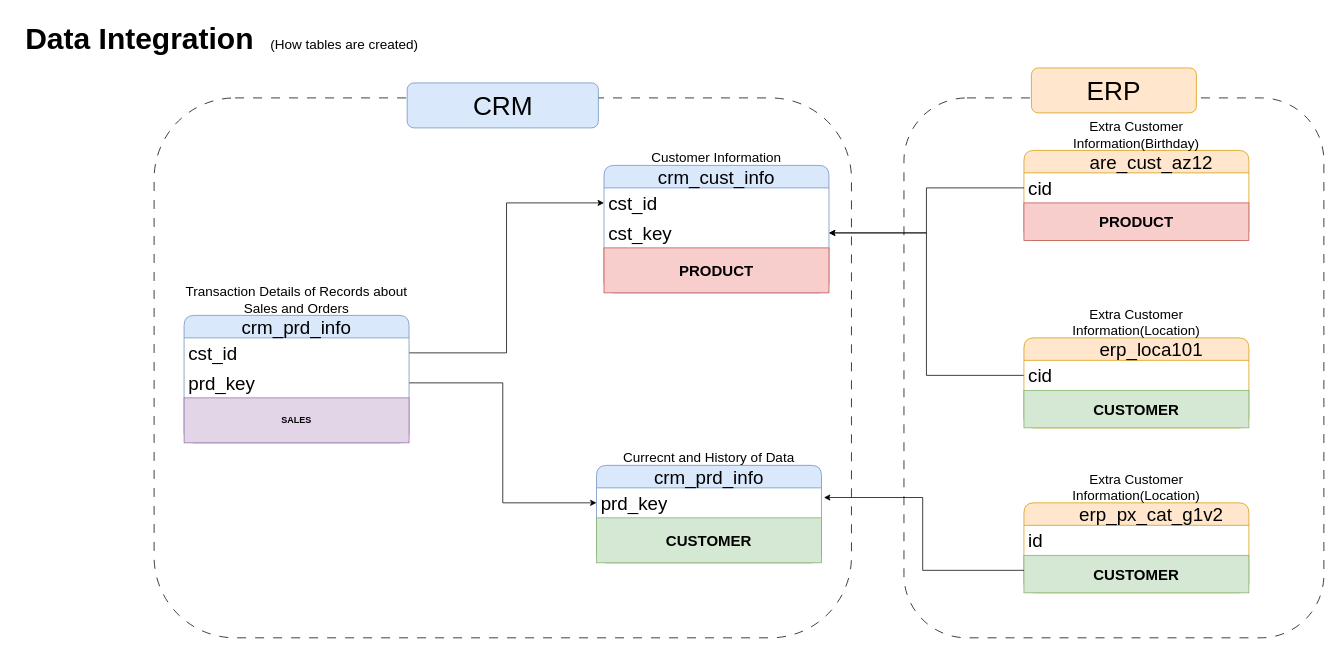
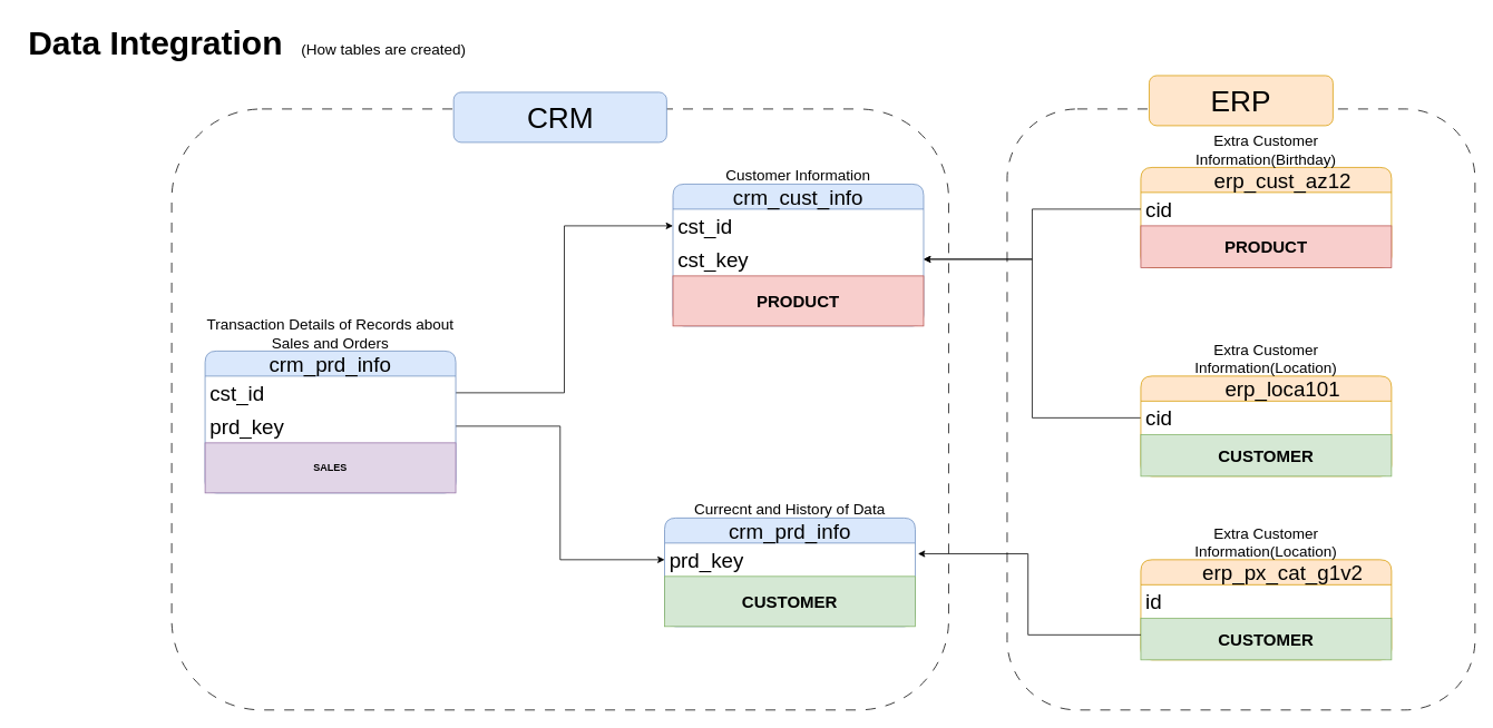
  <mxCell id="0" />
  <mxCell id="1" parent="0" />
  <mxCell id="2" value="" style="rounded=1;whiteSpace=wrap;html=1;fillColor=none;dashed=1;dashPattern=12 12;" parent="1" vertex="1"><mxGeometry x="1205" y="130" width="560" height="720" as="geometry" /></mxCell>
  <mxCell id="3" value="" style="rounded=1;whiteSpace=wrap;html=1;fillColor=none;dashed=1;dashPattern=12 12;" parent="1" vertex="1"><mxGeometry x="205" y="130" width="930" height="720" as="geometry" /></mxCell>
  <mxCell id="4" value="&lt;b&gt;Data Integration&amp;nbsp;&amp;nbsp;&lt;/b&gt;&lt;font style=&quot;font-size: 18px;&quot;&gt;(How tables are created)&lt;/font&gt;" style="text;html=1;align=center;verticalAlign=middle;resizable=0;points=[];autosize=1;strokeColor=none;fillColor=none;fontSize=40;" parent="1" vertex="1"><mxGeometry x="20" y="20" width="550" height="60" as="geometry" /></mxCell>
  <mxCell id="5" value="" style="group;rounded=1;" parent="1" vertex="1" connectable="0"><mxGeometry x="805" y="190" width="300" height="100" as="geometry" /></mxCell>
  <mxCell id="6" value="crm_cust_info" style="swimlane;fontStyle=0;childLayout=stackLayout;horizontal=1;startSize=30;horizontalStack=0;resizeParent=1;resizeParentMax=0;resizeLast=0;collapsible=1;marginBottom=0;whiteSpace=wrap;html=1;rounded=1;fillColor=#dae8fc;strokeColor=#6c8ebf;fontSize=25;" parent="5" vertex="1"><mxGeometry y="30" width="300" height="170" as="geometry" /></mxCell>
  <mxCell id="7" value="cst_id" style="text;strokeColor=none;fillColor=none;align=left;verticalAlign=middle;spacingLeft=4;spacingRight=4;overflow=hidden;points=[[0,0.5],[1,0.5]];portConstraint=eastwest;rotatable=0;whiteSpace=wrap;html=1;fontSize=25;rounded=1;" parent="6" vertex="1"><mxGeometry y="30" width="300" height="40" as="geometry" /></mxCell>
  <mxCell id="8" value="cst_key" style="text;strokeColor=none;fillColor=none;align=left;verticalAlign=middle;spacingLeft=4;spacingRight=4;overflow=hidden;points=[[0,0.5],[1,0.5]];portConstraint=eastwest;rotatable=0;whiteSpace=wrap;html=1;fontSize=25;rounded=1;" parent="6" vertex="1"><mxGeometry y="70" width="300" height="40" as="geometry" /></mxCell>
  <mxCell id="9" value="&lt;b&gt;&lt;font style=&quot;font-size: 20px;&quot;&gt;PRODUCT&lt;/font&gt;&lt;/b&gt;" style="rounded=0;whiteSpace=wrap;html=1;fillColor=#f8cecc;strokeColor=#b85450;" vertex="1" parent="6"><mxGeometry y="110" width="300" height="60" as="geometry" /></mxCell>
  <mxCell id="10" value="&lt;font style=&quot;font-size: 18px;&quot;&gt;Customer Information&lt;/font&gt;" style="text;html=1;align=center;verticalAlign=middle;whiteSpace=wrap;rounded=1;" parent="5" vertex="1"><mxGeometry width="300" height="40" as="geometry" /></mxCell>
  <mxCell id="11" value="" style="group;rounded=1;" parent="1" vertex="1" connectable="0"><mxGeometry x="795" y="590" width="300" height="100" as="geometry" /></mxCell>
  <mxCell id="12" value="crm_prd_info" style="swimlane;fontStyle=0;childLayout=stackLayout;horizontal=1;startSize=30;horizontalStack=0;resizeParent=1;resizeParentMax=0;resizeLast=0;collapsible=1;marginBottom=0;whiteSpace=wrap;html=1;rounded=1;fillColor=#dae8fc;strokeColor=#6c8ebf;fontSize=25;" parent="11" vertex="1"><mxGeometry y="30" width="300" height="130" as="geometry" /></mxCell>
  <mxCell id="13" value="prd_key" style="text;strokeColor=none;fillColor=none;align=left;verticalAlign=middle;spacingLeft=4;spacingRight=4;overflow=hidden;points=[[0,0.5],[1,0.5]];portConstraint=eastwest;rotatable=0;whiteSpace=wrap;html=1;fontSize=25;rounded=1;" parent="12" vertex="1"><mxGeometry y="30" width="300" height="40" as="geometry" /></mxCell>
  <mxCell id="14" value="&lt;b&gt;&lt;font style=&quot;font-size: 20px;&quot;&gt;CUSTOMER&lt;/font&gt;&lt;/b&gt;" style="rounded=0;whiteSpace=wrap;html=1;fillColor=#d5e8d4;strokeColor=#82b366;" vertex="1" parent="12"><mxGeometry y="70" width="300" height="60" as="geometry" /></mxCell>
  <mxCell id="15" value="&lt;font style=&quot;font-size: 18px;&quot;&gt;Currecnt and History of Data&lt;/font&gt;" style="text;html=1;align=center;verticalAlign=middle;whiteSpace=wrap;rounded=1;" parent="11" vertex="1"><mxGeometry width="300" height="40" as="geometry" /></mxCell>
  <mxCell id="16" style="edgeStyle=orthogonalEdgeStyle;rounded=0;orthogonalLoop=1;jettySize=auto;html=1;entryX=0;entryY=0.5;entryDx=0;entryDy=0;" parent="1" source="20" target="7" edge="1"><mxGeometry relative="1" as="geometry" /></mxCell>
  <mxCell id="17" style="edgeStyle=orthogonalEdgeStyle;rounded=0;orthogonalLoop=1;jettySize=auto;html=1;entryX=0;entryY=0.5;entryDx=0;entryDy=0;" parent="1" source="21" target="13" edge="1"><mxGeometry relative="1" as="geometry" /></mxCell>
  <mxCell id="18" value="" style="group" parent="1" vertex="1" connectable="0"><mxGeometry x="245" y="380" width="300" height="150" as="geometry" /></mxCell>
  <mxCell id="19" value="crm_prd_info" style="swimlane;fontStyle=0;childLayout=stackLayout;horizontal=1;startSize=30;horizontalStack=0;resizeParent=1;resizeParentMax=0;resizeLast=0;collapsible=1;marginBottom=0;whiteSpace=wrap;html=1;rounded=1;fillColor=#dae8fc;strokeColor=#6c8ebf;fontSize=25;" parent="18" vertex="1"><mxGeometry y="40" width="300" height="170" as="geometry" /></mxCell>
  <mxCell id="20" value="cst_id" style="text;strokeColor=none;fillColor=none;align=left;verticalAlign=middle;spacingLeft=4;spacingRight=4;overflow=hidden;points=[[0,0.5],[1,0.5]];portConstraint=eastwest;rotatable=0;whiteSpace=wrap;html=1;fontSize=25;rounded=1;" parent="19" vertex="1"><mxGeometry y="30" width="300" height="40" as="geometry" /></mxCell>
  <mxCell id="21" value="prd_key" style="text;strokeColor=none;fillColor=none;align=left;verticalAlign=middle;spacingLeft=4;spacingRight=4;overflow=hidden;points=[[0,0.5],[1,0.5]];portConstraint=eastwest;rotatable=0;whiteSpace=wrap;html=1;fontSize=25;rounded=1;" parent="19" vertex="1"><mxGeometry y="70" width="300" height="40" as="geometry" /></mxCell>
  <mxCell id="22" value="&lt;b&gt;SALES&lt;/b&gt;" style="rounded=0;whiteSpace=wrap;html=1;fillColor=#e1d5e7;strokeColor=#9673a6;" vertex="1" parent="19"><mxGeometry y="110" width="300" height="60" as="geometry" /></mxCell>
  <mxCell id="23" value="&lt;font style=&quot;font-size: 18px;&quot;&gt;Transaction Details of Records about Sales and Orders&lt;/font&gt;" style="text;html=1;align=center;verticalAlign=middle;whiteSpace=wrap;rounded=1;" parent="18" vertex="1"><mxGeometry width="300" height="40" as="geometry" /></mxCell>
  <mxCell id="24" value="" style="group" parent="1" vertex="1" connectable="0"><mxGeometry x="1365" y="160" width="300" height="110" as="geometry" /></mxCell>
- <mxCell id="25" value="&lt;blockquote style=&quot;margin: 0 0 0 40px; border: none; padding: 0px;&quot;&gt;are_cust_az12&lt;/blockquote&gt;" style="swimlane;fontStyle=0;childLayout=stackLayout;horizontal=1;startSize=30;horizontalStack=0;resizeParent=1;resizeParentMax=0;resizeLast=0;collapsible=1;marginBottom=0;whiteSpace=wrap;html=1;rounded=1;fillColor=#ffe6cc;strokeColor=#d79b00;fontSize=25;" parent="24" vertex="1"><mxGeometry y="40" width="300" height="120" as="geometry" /></mxCell>
+ <mxCell id="25" value="&lt;blockquote style=&quot;margin: 0 0 0 40px; border: none; padding: 0px;&quot;&gt;erp_cust_az12&lt;/blockquote&gt;" style="swimlane;fontStyle=0;childLayout=stackLayout;horizontal=1;startSize=30;horizontalStack=0;resizeParent=1;resizeParentMax=0;resizeLast=0;collapsible=1;marginBottom=0;whiteSpace=wrap;html=1;rounded=1;fillColor=#ffe6cc;strokeColor=#d79b00;fontSize=25;" parent="24" vertex="1"><mxGeometry y="40" width="300" height="120" as="geometry" /></mxCell>
  <mxCell id="26" value="cid" style="text;strokeColor=none;fillColor=none;align=left;verticalAlign=middle;spacingLeft=4;spacingRight=4;overflow=hidden;points=[[0,0.5],[1,0.5]];portConstraint=eastwest;rotatable=0;whiteSpace=wrap;html=1;fontSize=25;rounded=1;" parent="25" vertex="1"><mxGeometry y="30" width="300" height="40" as="geometry" /></mxCell>
  <mxCell id="27" value="&lt;b&gt;&lt;font style=&quot;font-size: 20px;&quot;&gt;PRODUCT&lt;/font&gt;&lt;/b&gt;" style="rounded=0;whiteSpace=wrap;html=1;fillColor=#f8cecc;strokeColor=#b85450;" vertex="1" parent="25"><mxGeometry y="70" width="300" height="50" as="geometry" /></mxCell>
  <mxCell id="28" value="&lt;span style=&quot;font-size: 18px;&quot;&gt;Extra Customer Information(Birthday)&lt;/span&gt;" style="text;html=1;align=center;verticalAlign=middle;whiteSpace=wrap;rounded=1;" parent="24" vertex="1"><mxGeometry width="300" height="40" as="geometry" /></mxCell>
  <mxCell id="29" value="" style="group" parent="1" vertex="1" connectable="0"><mxGeometry x="1365" y="630" width="300" height="110" as="geometry" /></mxCell>
  <mxCell id="30" value="&lt;blockquote style=&quot;margin: 0 0 0 40px; border: none; padding: 0px;&quot;&gt;erp_px_cat_g1v2&lt;/blockquote&gt;" style="swimlane;fontStyle=0;childLayout=stackLayout;horizontal=1;startSize=30;horizontalStack=0;resizeParent=1;resizeParentMax=0;resizeLast=0;collapsible=1;marginBottom=0;whiteSpace=wrap;html=1;rounded=1;fillColor=#ffe6cc;strokeColor=#d79b00;fontSize=25;" parent="29" vertex="1"><mxGeometry y="40" width="300" height="120" as="geometry" /></mxCell>
  <mxCell id="31" value="id" style="text;strokeColor=none;fillColor=none;align=left;verticalAlign=middle;spacingLeft=4;spacingRight=4;overflow=hidden;points=[[0,0.5],[1,0.5]];portConstraint=eastwest;rotatable=0;whiteSpace=wrap;html=1;fontSize=25;rounded=1;" parent="30" vertex="1"><mxGeometry y="30" width="300" height="40" as="geometry" /></mxCell>
  <mxCell id="32" value="&lt;b&gt;&lt;font style=&quot;font-size: 20px;&quot;&gt;CUSTOMER&lt;/font&gt;&lt;/b&gt;" style="rounded=0;whiteSpace=wrap;html=1;fillColor=#d5e8d4;strokeColor=#82b366;" vertex="1" parent="30"><mxGeometry y="70" width="300" height="50" as="geometry" /></mxCell>
  <mxCell id="33" value="&lt;span style=&quot;font-size: 18px;&quot;&gt;Extra Customer Information(Location)&lt;/span&gt;" style="text;html=1;align=center;verticalAlign=middle;whiteSpace=wrap;rounded=1;" parent="29" vertex="1"><mxGeometry width="300" height="40" as="geometry" /></mxCell>
  <mxCell id="34" style="edgeStyle=orthogonalEdgeStyle;rounded=0;orthogonalLoop=1;jettySize=auto;html=1;exitX=0;exitY=0.5;exitDx=0;exitDy=0;entryX=1;entryY=0.5;entryDx=0;entryDy=0;" parent="1" source="26" target="8" edge="1"><mxGeometry relative="1" as="geometry" /></mxCell>
  <mxCell id="35" style="edgeStyle=orthogonalEdgeStyle;rounded=0;orthogonalLoop=1;jettySize=auto;html=1;exitX=0;exitY=0.5;exitDx=0;exitDy=0;entryX=1;entryY=0.5;entryDx=0;entryDy=0;" parent="1" source="41" target="8" edge="1"><mxGeometry relative="1" as="geometry" /></mxCell>
  <mxCell id="36" style="edgeStyle=orthogonalEdgeStyle;rounded=0;orthogonalLoop=1;jettySize=auto;html=1;exitX=0;exitY=0.75;exitDx=0;exitDy=0;entryX=1.011;entryY=0.322;entryDx=0;entryDy=0;entryPerimeter=0;" parent="1" source="30" target="13" edge="1"><mxGeometry relative="1" as="geometry" /></mxCell>
  <mxCell id="37" value="&lt;font style=&quot;font-size: 35px;&quot;&gt;CRM&lt;/font&gt;" style="rounded=1;whiteSpace=wrap;html=1;fillColor=#dae8fc;strokeColor=#6c8ebf;" parent="1" vertex="1"><mxGeometry x="542.5" y="110" width="255" height="60" as="geometry" /></mxCell>
  <mxCell id="38" value="&lt;font style=&quot;font-size: 35px;&quot;&gt;ERP&lt;/font&gt;" style="rounded=1;whiteSpace=wrap;html=1;fillColor=#ffe6cc;strokeColor=#d79b00;" parent="1" vertex="1"><mxGeometry x="1375" y="90" width="220" height="60" as="geometry" /></mxCell>
  <mxCell id="39" value="" style="group" vertex="1" connectable="0" parent="1"><mxGeometry x="1365" y="410" width="300" height="160" as="geometry" /></mxCell>
  <mxCell id="40" value="&lt;blockquote style=&quot;margin: 0 0 0 40px; border: none; padding: 0px;&quot;&gt;erp_loca101&lt;/blockquote&gt;" style="swimlane;fontStyle=0;childLayout=stackLayout;horizontal=1;startSize=30;horizontalStack=0;resizeParent=1;resizeParentMax=0;resizeLast=0;collapsible=1;marginBottom=0;whiteSpace=wrap;html=1;rounded=1;fillColor=#ffe6cc;strokeColor=#d79b00;fontSize=25;" parent="39" vertex="1"><mxGeometry y="40" width="300" height="120" as="geometry" /></mxCell>
  <mxCell id="41" value="cid" style="text;strokeColor=none;fillColor=none;align=left;verticalAlign=middle;spacingLeft=4;spacingRight=4;overflow=hidden;points=[[0,0.5],[1,0.5]];portConstraint=eastwest;rotatable=0;whiteSpace=wrap;html=1;fontSize=25;rounded=1;" parent="40" vertex="1"><mxGeometry y="30" width="300" height="40" as="geometry" /></mxCell>
  <mxCell id="42" value="&lt;b&gt;&lt;font style=&quot;font-size: 20px;&quot;&gt;CUSTOMER&lt;/font&gt;&lt;/b&gt;" style="rounded=0;whiteSpace=wrap;html=1;fillColor=#d5e8d4;strokeColor=#82b366;" vertex="1" parent="40"><mxGeometry y="70" width="300" height="50" as="geometry" /></mxCell>
  <mxCell id="43" value="&lt;span style=&quot;font-size: 18px;&quot;&gt;Extra Customer Information(Location)&lt;/span&gt;" style="text;html=1;align=center;verticalAlign=middle;whiteSpace=wrap;rounded=1;" parent="39" vertex="1"><mxGeometry width="300" height="40" as="geometry" /></mxCell>
